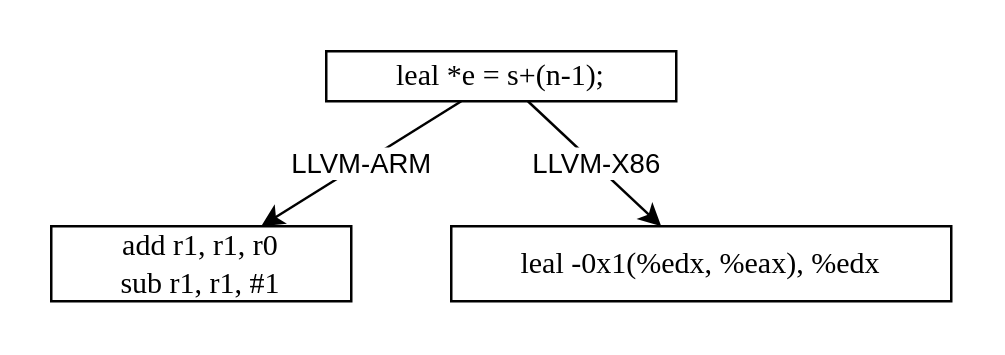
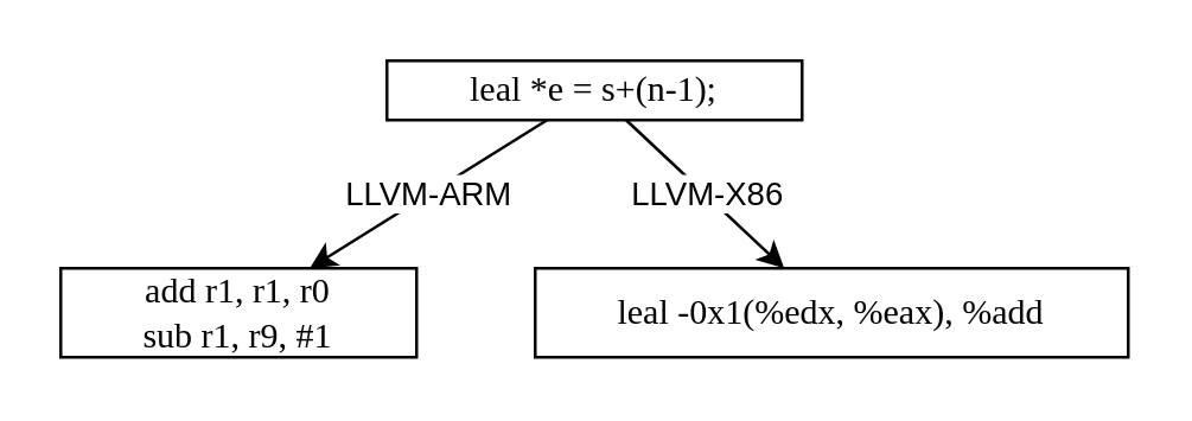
  <mxCell id="0" />
  <mxCell id="1" parent="0" />
  <mxCell id="2" value="&lt;font face=&quot;mono&quot;&gt;leal *e = s+(n-1);&lt;/font&gt;" style="rounded=0;whiteSpace=wrap;html=1;" vertex="1" parent="1"><mxGeometry x="130" y="20" width="140" height="20" as="geometry" /></mxCell>
- <mxCell id="3" value="&lt;font face=&quot;mono&quot;&gt;add r1, r1, r0&lt;br&gt;sub r1, r1, #1&lt;br&gt;&lt;/font&gt;" style="rounded=0;whiteSpace=wrap;html=1;" vertex="1" parent="1"><mxGeometry x="20" y="90" width="120" height="30" as="geometry" /></mxCell>
- <mxCell id="4" value="&lt;font face=&quot;mono&quot;&gt;leal -0x1(%edx, %eax), %edx&lt;br&gt;&lt;/font&gt;" style="rounded=0;whiteSpace=wrap;html=1;" vertex="1" parent="1"><mxGeometry x="180" y="90" width="200" height="30" as="geometry" /></mxCell>
+ <mxCell id="3" value="&lt;font face=&quot;mono&quot;&gt;add r1, r1, r0&lt;br&gt;sub r1, r9, #1&lt;br&gt;&lt;/font&gt;" style="rounded=0;whiteSpace=wrap;html=1;" vertex="1" parent="1"><mxGeometry x="20" y="90" width="120" height="30" as="geometry" /></mxCell>
+ <mxCell id="4" value="&lt;font face=&quot;mono&quot;&gt;leal -0x1(%edx, %eax), %add&lt;br&gt;&lt;/font&gt;" style="rounded=0;whiteSpace=wrap;html=1;" vertex="1" parent="1"><mxGeometry x="180" y="90" width="200" height="30" as="geometry" /></mxCell>
  <mxCell id="5" value="LLVM-ARM" style="endArrow=classic;html=1;rounded=0;" edge="1" parent="1" source="2" target="3"><mxGeometry width="50" height="50" relative="1" as="geometry"><mxPoint x="30" y="190" as="sourcePoint" /><mxPoint x="80" y="140" as="targetPoint" /></mxGeometry></mxCell>
  <mxCell id="6" value="LLVM-X86" style="endArrow=classic;html=1;rounded=0;" edge="1" parent="1" source="2" target="4"><mxGeometry width="50" height="50" relative="1" as="geometry"><mxPoint x="159.333" y="50" as="sourcePoint" /><mxPoint x="106" y="100" as="targetPoint" /></mxGeometry></mxCell>
